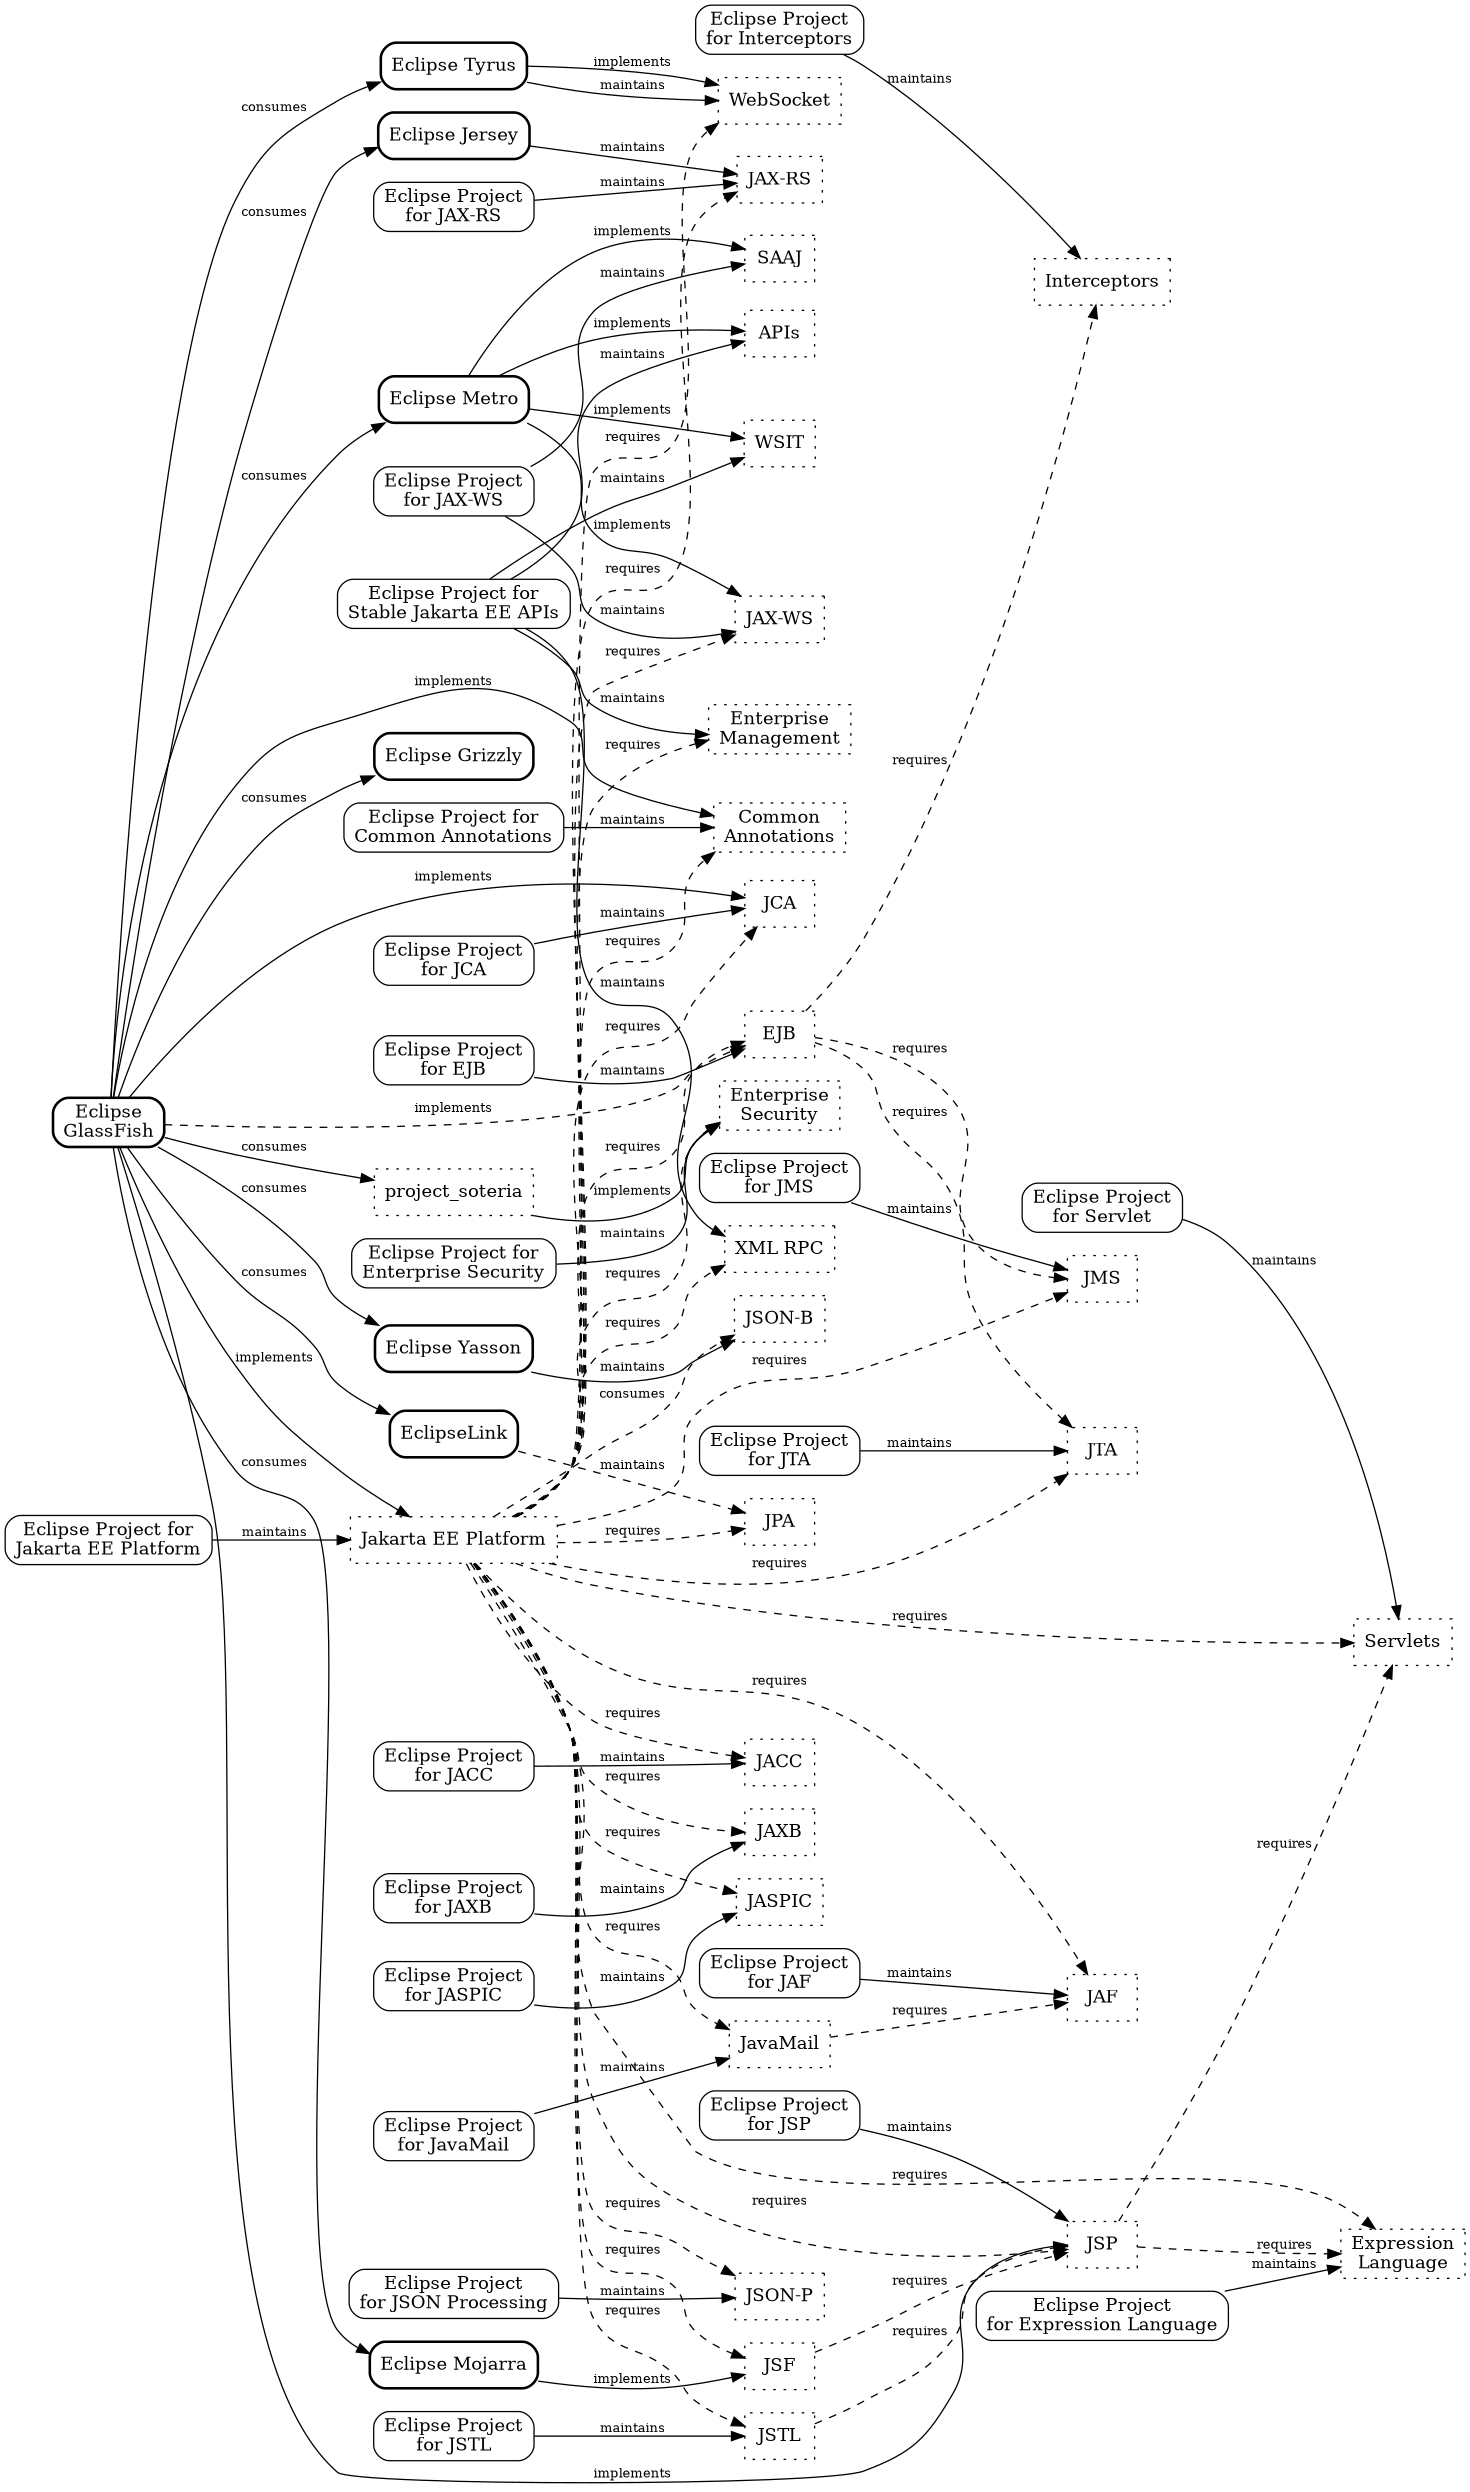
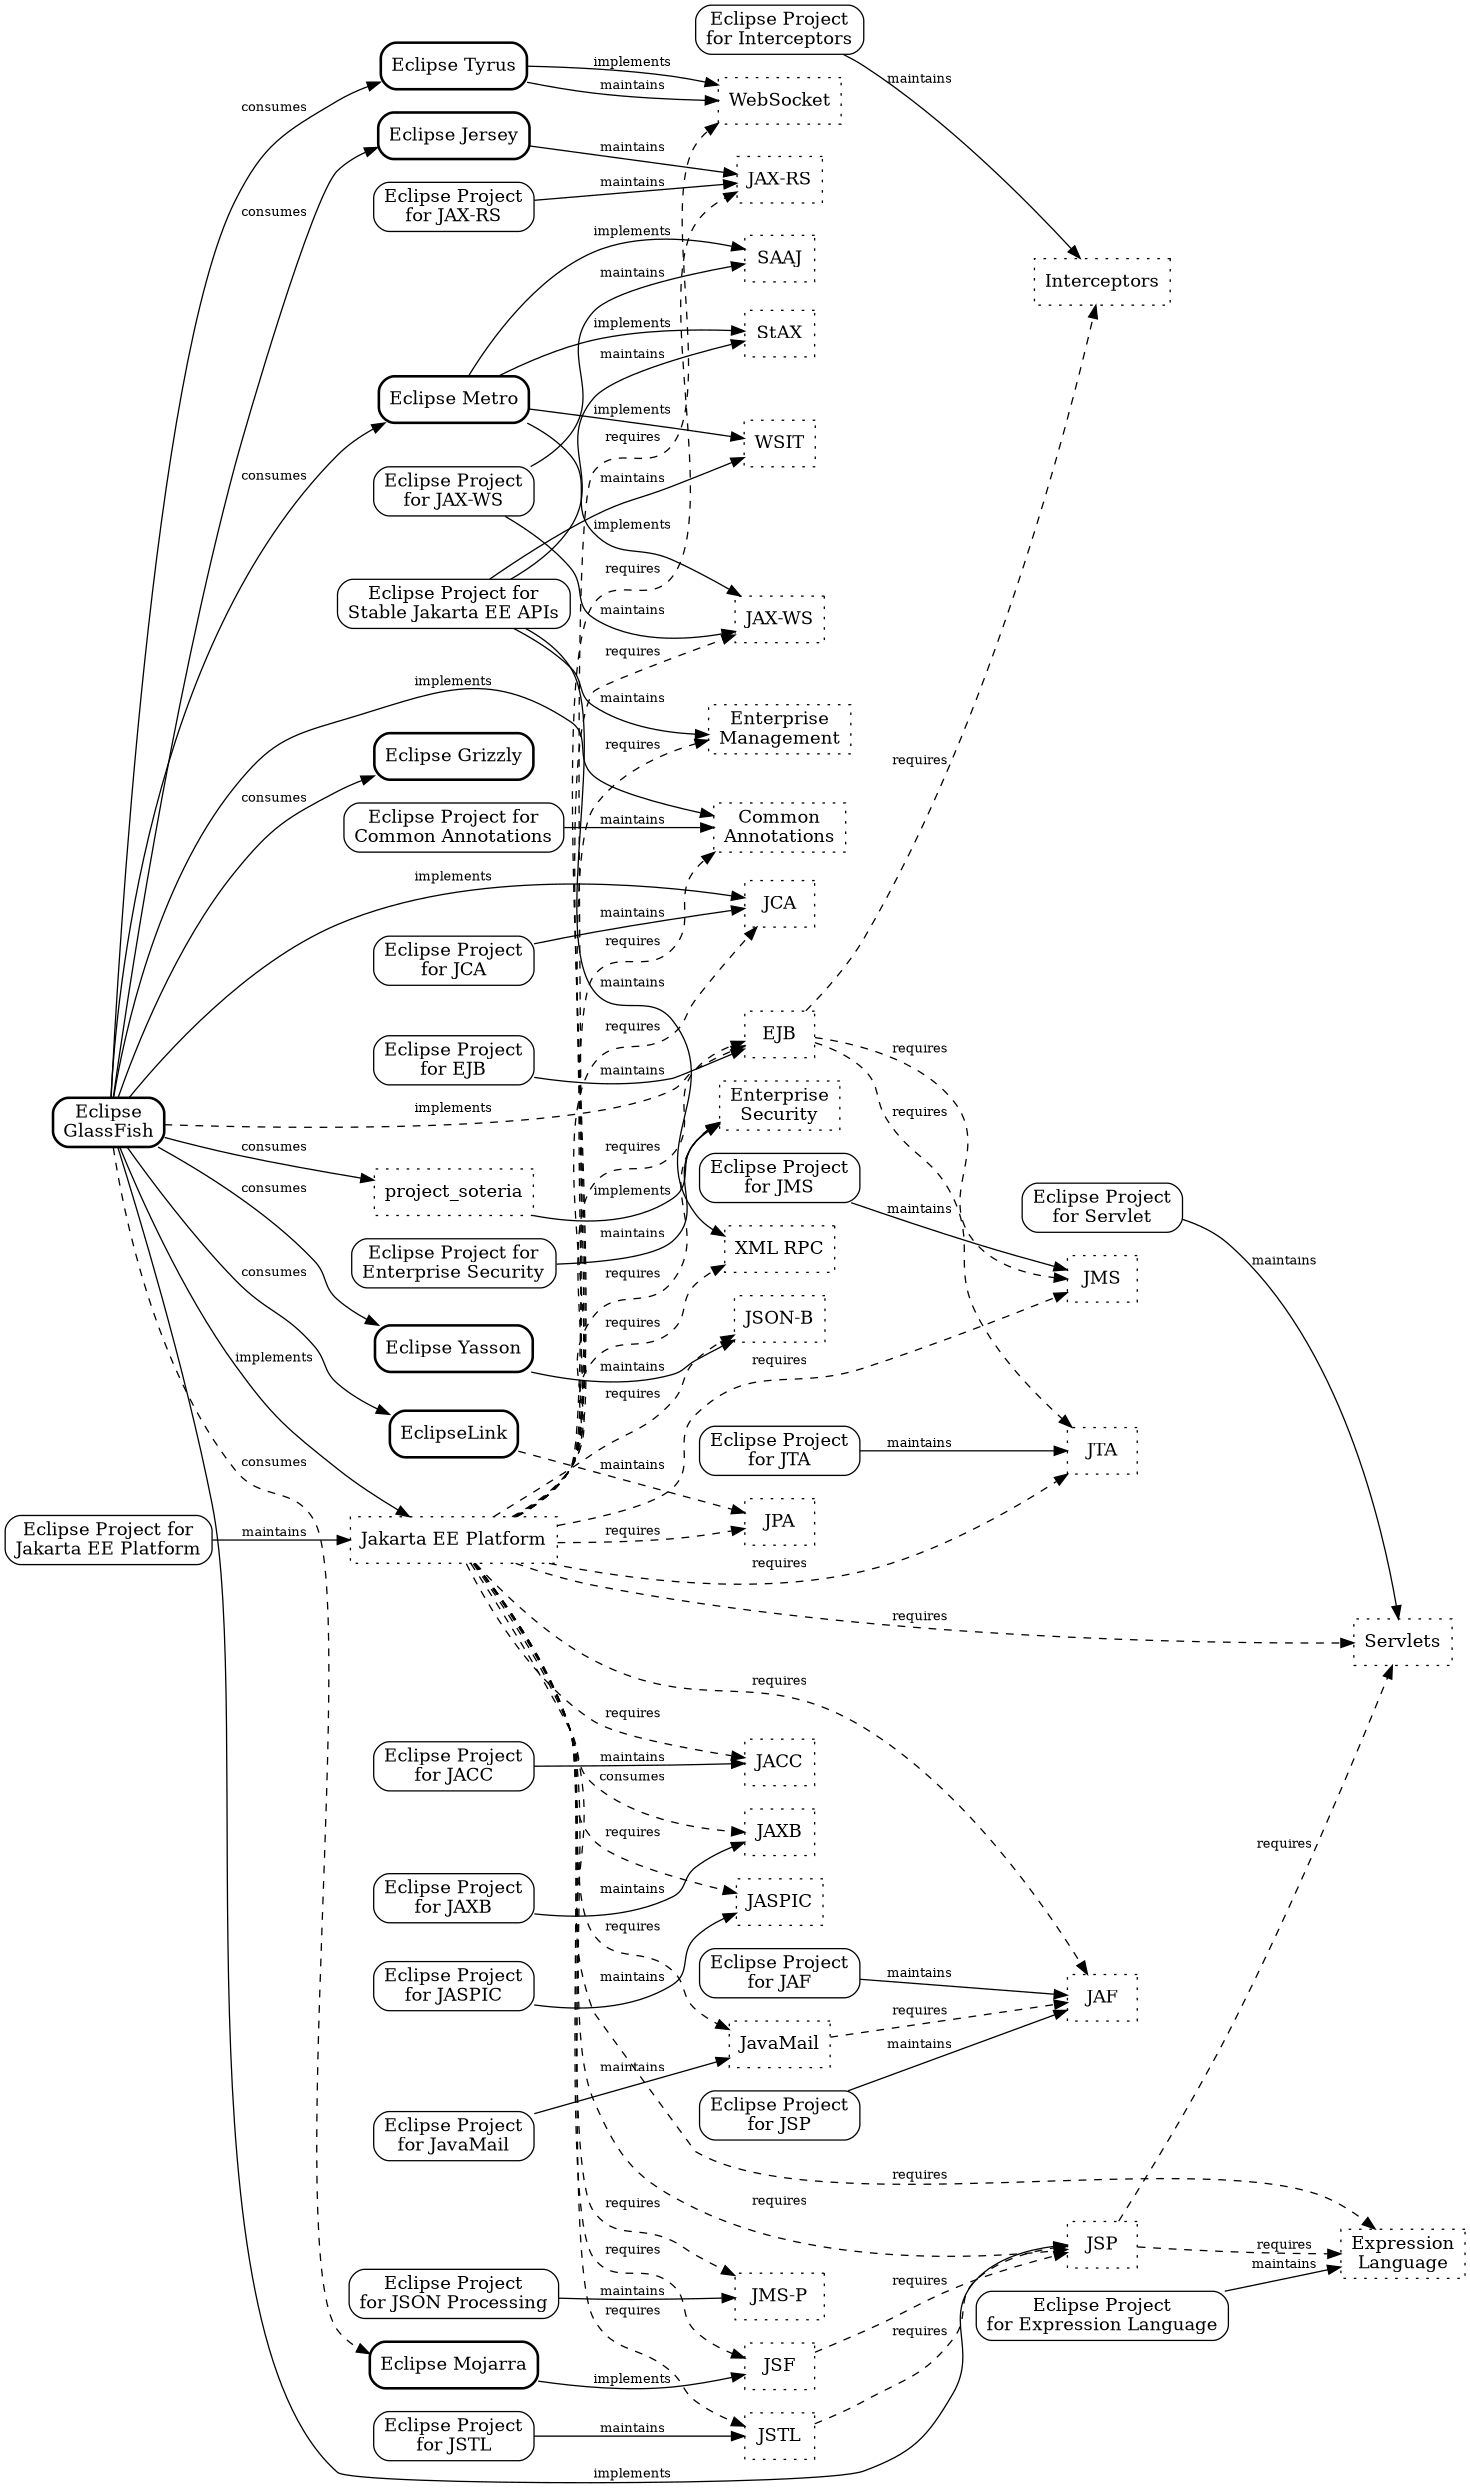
  digraph {
    rank=same
    rankdir=LR
    node [shape=box style=dotted]
    edge [fontsize=10 style=solid]
    n1 [label=EclipseLink style="rounded,bold"]
    n2 [label=JPA]
    n3 [label="Eclipse\nGlassFish" style="rounded,bold"]
    n4 [label="Eclipse Grizzly" style="rounded,bold"]
    n5 [label="Eclipse Jersey" style="rounded,bold"]
    n6 [label="Eclipse Metro" style="rounded,bold"]
    n7 [label="Eclipse Mojarra" style="rounded,bold"]
    n8 [label="Eclipse Tyrus" style="rounded,bold"]
    n9 [label="Eclipse Yasson" style="rounded,bold"]
    n10 [label="Common\nAnnotations"]
    n11 [label=EJB]
    n12 [label="Jakarta EE Platform"]
    n13 [label=JCA]
    n14 [label=JSP]
    project_soteria
    n16 [label="JAX-RS"]
    n17 [label="JAX-WS"]
    n18 [label=SAAJ]
    n19 [label=WSIT]
-   n20 [label=APIs]
+   n20 [label=StAX]
    n21 [label=JSF]
    n22 [label=WebSocket]
    n23 [label="JSON-B"]
    n24 [label=Interceptors]
    n25 [label=JMS]
    n26 [label=JTA]
    n27 [label="Expression\nLanguage"]
    n28 [label="Enterprise\nSecurity"]
    n29 [label=JACC]
    n30 [label=JAF]
    n31 [label=JavaMail]
    n32 [label=JASPIC]
    n33 [label=JAXB]
-   n34 [label="JSON-P"]
+   n34 [label="JMS-P"]
    n35 [label=JSTL]
    n36 [label=Servlets]
    n37 [label="Enterprise\nManagement"]
    n38 [label="XML RPC"]
    n39 [label="Eclipse Project for\nJakarta EE Platform" style=rounded]
    n40 [label="Eclipse Project for\nCommon Annotations" style=rounded]
    n41 [label="Eclipse Project\nfor EJB" style=rounded]
    n42 [label="Eclipse Project\nfor Expression Language" style=rounded]
    n43 [label="Eclipse Project for\nEnterprise Security" style=rounded]
    n44 [label="Eclipse Project\nfor Interceptors" style=rounded]
    n45 [label="Eclipse Project\nfor JACC" style=rounded]
    n46 [label="Eclipse Project\nfor JAF" style=rounded]
    n47 [label="Eclipse Project\nfor JavaMail" style=rounded]
    n48 [label="Eclipse Project\nfor JASPIC" style=rounded]
    n49 [label="Eclipse Project\nfor JCA" style=rounded]
    n50 [label="Eclipse Project\nfor JAXB" style=rounded]
    n51 [label="Eclipse Project\nfor JAX-RS" style=rounded]
    n52 [label="Eclipse Project\nfor JAX-WS" style=rounded]
    n53 [label="Eclipse Project\nfor JMS" style=rounded]
    n54 [label="Eclipse Project\nfor JSON Processing" style=rounded]
    n55 [label="Eclipse Project\nfor JSP" style=rounded]
    n56 [label="Eclipse Project\nfor JSTL" style=rounded]
    n57 [label="Eclipse Project\nfor JTA" style=rounded]
    n58 [label="Eclipse Project\nfor Servlet" style=rounded]
    n59 [label="Eclipse Project for\nStable Jakarta EE APIs" style=rounded]
    n1 -> n2 [label=maintains style=dashed]
    n3 -> n1 [label=consumes]
    n3 -> n4 [label=consumes]
    n3 -> n5 [label=consumes]
    n3 -> n6 [label=consumes]
-   n3 -> n7 [label=consumes]
+   n3 -> n7 [label=consumes style=dashed]
    n3 -> n8 [label=consumes]
    n3 -> n9 [label=consumes]
    n3 -> n10 [label=implements]
    n3 -> n11 [label=implements style=dashed]
    n3 -> n12 [label=implements]
    n3 -> n13 [label=implements]
    n3 -> n14 [label=implements]
    n3 -> project_soteria [label=consumes]
    n5 -> n16 [label=maintains]
    n6 -> n17 [label=implements]
    n6 -> n18 [label=implements]
    n6 -> n19 [label=implements]
    n6 -> n20 [label=implements]
    n7 -> n21 [label=implements]
    n8 -> n22 [label=implements]
    n8 -> n22 [label=maintains]
    n9 -> n23 [label=maintains]
    n11 -> n24 [label=requires style=dashed]
    n11 -> n25 [label=requires style=dashed]
    n11 -> n26 [label=requires style=dashed]
    n12 -> n2 [label=requires style=dashed]
    n12 -> n10 [label=requires style=dashed]
    n12 -> n11 [label=requires style=dashed]
    n12 -> n13 [label=requires style=dashed]
    n12 -> n14 [label=requires style=dashed]
    n12 -> n16 [label=requires style=dashed]
    n12 -> n17 [label=requires style=dashed]
    n12 -> n21 [label=requires style=dashed]
    n12 -> n22 [label=requires style=dashed]
-   n12 -> n23 [label=consumes style=dashed]
+   n12 -> n23 [label=requires style=dashed]
    n12 -> n25 [label=requires style=dashed]
    n12 -> n26 [label=requires style=dashed]
    n12 -> n27 [label=requires style=dashed]
    n12 -> n28 [label=requires style=dashed]
    n12 -> n29 [label=requires style=dashed]
    n12 -> n30 [label=requires style=dashed]
    n12 -> n31 [label=requires style=dashed]
    n12 -> n32 [label=requires style=dashed]
-   n12 -> n33 [label=requires style=dashed]
+   n12 -> n33 [label=consumes style=dashed]
    n12 -> n34 [label=requires style=dashed]
    n12 -> n35 [label=requires style=dashed]
    n12 -> n36 [label=requires style=dashed]
    n12 -> n37 [label=requires style=dashed]
    n12 -> n38 [label=requires style=dashed]
    n14 -> n27 [label=requires style=dashed]
    n14 -> n36 [label=requires style=dashed]
    project_soteria -> n28 [label=implements]
    n21 -> n14 [label=requires style=dashed]
    n31 -> n30 [label=requires style=dashed]
    n35 -> n14 [label=requires style=dashed]
    n39 -> n12 [label=maintains]
    n40 -> n10 [label=maintains]
    n41 -> n11 [label=maintains]
    n42 -> n27 [label=maintains]
    n43 -> n28 [label=maintains]
    n44 -> n24 [label=maintains]
    n45 -> n29 [label=maintains]
    n46 -> n30 [label=maintains]
    n47 -> n31 [label=maintains]
    n48 -> n32 [label=maintains]
    n49 -> n13 [label=maintains]
    n50 -> n33 [label=maintains]
    n51 -> n16 [label=maintains]
    n52 -> n17 [label=maintains]
    n52 -> n18 [label=maintains]
    n53 -> n25 [label=maintains]
    n54 -> n34 [label=maintains]
-   n55 -> n14 [label=maintains]
+   n55 -> n30 [label=maintains]
    n56 -> n35 [label=maintains]
    n57 -> n26 [label=maintains]
    n58 -> n36 [label=maintains]
    n59 -> n19 [label=maintains]
    n59 -> n20 [label=maintains]
    n59 -> n37 [label=maintains]
    n59 -> n38 [label=maintains]
  }
